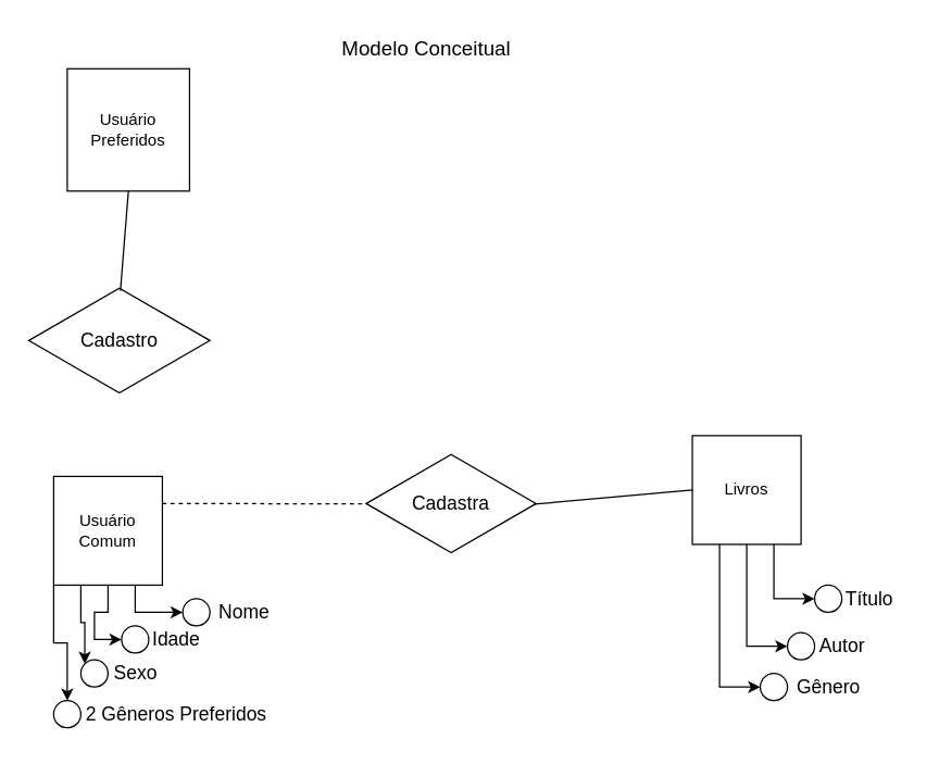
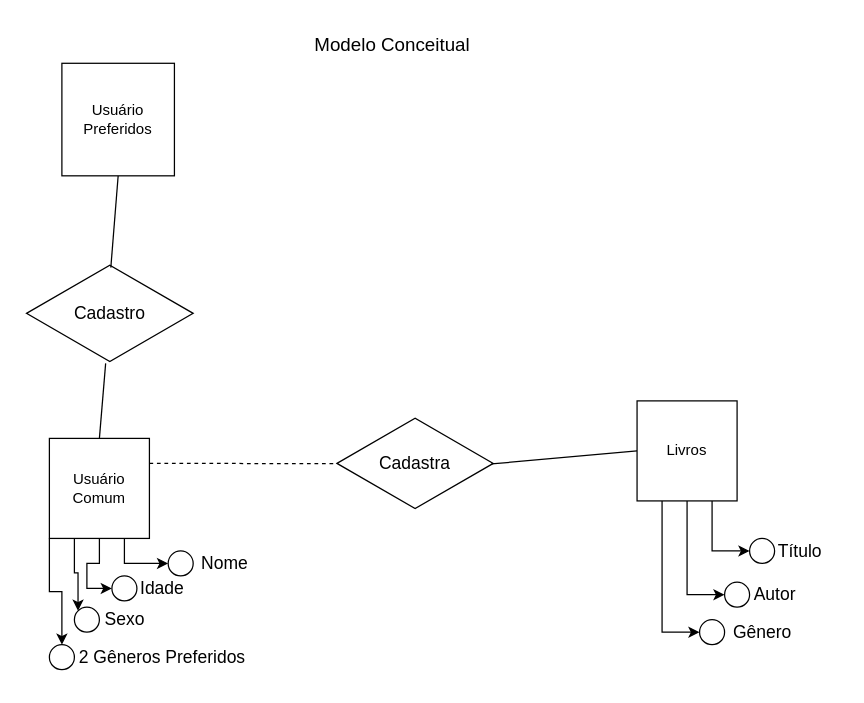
  <mxCell id="0" />
  <mxCell id="1" parent="0" />
  <mxCell id="2" style="edgeStyle=orthogonalEdgeStyle;rounded=0;orthogonalLoop=1;jettySize=auto;html=1;exitX=0.75;exitY=1;exitDx=0;exitDy=0;entryX=0;entryY=0.5;entryDx=0;entryDy=0;fontFamily=Helvetica;fontSize=12;fontColor=default;" edge="1" parent="1" source="28" target="8"><mxGeometry relative="1" as="geometry" /></mxCell>
  <mxCell id="3" value="&lt;font style=&quot;font-size: 15px;&quot;&gt;Modelo Conceitual&lt;/font&gt;" style="text;html=1;align=center;verticalAlign=middle;resizable=0;points=[];autosize=1;strokeColor=none;fillColor=none;" vertex="1" parent="1"><mxGeometry x="238" y="20" width="150" height="30" as="geometry" /></mxCell>
  <mxCell id="4" value="&lt;font style=&quot;font-size: 14px;&quot;&gt;Idade&lt;/font&gt;" style="text;html=1;align=center;verticalAlign=middle;resizable=0;points=[];autosize=1;strokeColor=none;fillColor=none;" vertex="1" parent="1"><mxGeometry x="99" y="455" width="60" height="30" as="geometry" /></mxCell>
  <mxCell id="5" value="&lt;font style=&quot;font-size: 14px;&quot;&gt;Sexo&lt;/font&gt;" style="text;html=1;align=center;verticalAlign=middle;resizable=0;points=[];autosize=1;strokeColor=none;fillColor=none;" vertex="1" parent="1"><mxGeometry x="69" y="480" width="60" height="30" as="geometry" /></mxCell>
  <mxCell id="6" value="&lt;font style=&quot;font-size: 14px;&quot;&gt;Nome&lt;/font&gt;" style="text;html=1;align=center;verticalAlign=middle;resizable=0;points=[];autosize=1;strokeColor=none;fillColor=none;" vertex="1" parent="1"><mxGeometry x="149" y="435" width="60" height="30" as="geometry" /></mxCell>
  <mxCell id="7" value="&lt;font style=&quot;font-size: 14px;&quot;&gt;2 Gêneros Preferidos&lt;/font&gt;" style="text;html=1;align=center;verticalAlign=middle;resizable=0;points=[];autosize=1;strokeColor=none;fillColor=none;" vertex="1" parent="1"><mxGeometry x="49" y="510" width="160" height="30" as="geometry" /></mxCell>
  <mxCell id="8" value="" style="ellipse;whiteSpace=wrap;html=1;" vertex="1" parent="1"><mxGeometry x="134" y="440" width="20" height="20" as="geometry" /></mxCell>
  <mxCell id="9" value="" style="ellipse;whiteSpace=wrap;html=1;" vertex="1" parent="1"><mxGeometry x="89" y="460" width="20" height="20" as="geometry" /></mxCell>
  <mxCell id="10" value="" style="ellipse;whiteSpace=wrap;html=1;" vertex="1" parent="1"><mxGeometry x="59" y="485" width="20" height="20" as="geometry" /></mxCell>
  <mxCell id="11" value="" style="ellipse;whiteSpace=wrap;html=1;" vertex="1" parent="1"><mxGeometry x="39" y="515" width="20" height="20" as="geometry" /></mxCell>
  <mxCell id="12" value="&lt;font style=&quot;font-size: 14px;&quot;&gt;Cadastro&lt;/font&gt;" style="html=1;whiteSpace=wrap;aspect=fixed;shape=isoRectangle;" vertex="1" parent="1"><mxGeometry x="20.66" y="210" width="133.34" height="80" as="geometry" /></mxCell>
  <mxCell id="13" value="&lt;font style=&quot;font-size: 14px;&quot;&gt;Cadastra&lt;/font&gt;" style="html=1;whiteSpace=wrap;aspect=fixed;shape=isoRectangle;" vertex="1" parent="1"><mxGeometry x="269" y="332.5" width="125" height="75" as="geometry" /></mxCell>
  <mxCell id="14" value="" style="endArrow=none;html=1;rounded=0;entryX=-0.006;entryY=0.502;entryDx=0;entryDy=0;entryPerimeter=0;exitX=1;exitY=0.25;exitDx=0;exitDy=0;dashed=1;" edge="1" parent="1" source="28" target="13"><mxGeometry width="50" height="50" relative="1" as="geometry"><mxPoint x="154" y="370" as="sourcePoint" /><mxPoint x="209" y="422.5" as="targetPoint" /></mxGeometry></mxCell>
  <mxCell id="15" value="" style="endArrow=none;html=1;rounded=0;entryX=0;entryY=0.5;entryDx=0;entryDy=0;exitX=0.989;exitY=0.506;exitDx=0;exitDy=0;exitPerimeter=0;" edge="1" parent="1" source="13" target="32"><mxGeometry width="50" height="50" relative="1" as="geometry"><mxPoint x="389" y="460" as="sourcePoint" /><mxPoint x="489" y="370" as="targetPoint" /></mxGeometry></mxCell>
  <mxCell id="16" value="" style="endArrow=none;html=1;rounded=0;entryX=0.5;entryY=1;entryDx=0;entryDy=0;exitX=0.506;exitY=0.043;exitDx=0;exitDy=0;exitPerimeter=0;" edge="1" parent="1" source="12" target="24"><mxGeometry width="50" height="50" relative="1" as="geometry"><mxPoint x="59" y="270" as="sourcePoint" /><mxPoint x="89.83" y="130" as="targetPoint" /></mxGeometry></mxCell>
+ <mxCell id="17" value="" style="endArrow=none;html=1;rounded=0;exitX=0.5;exitY=0;exitDx=0;exitDy=0;" edge="1" parent="1" source="28" target="12"><mxGeometry width="50" height="50" relative="1" as="geometry"><mxPoint x="87" y="310" as="sourcePoint" /><mxPoint x="89" y="370" as="targetPoint" /></mxGeometry></mxCell>
  <mxCell id="18" value="" style="ellipse;whiteSpace=wrap;html=1;" vertex="1" parent="1"><mxGeometry x="559" y="495" width="20" height="20" as="geometry" /></mxCell>
  <mxCell id="19" value="" style="ellipse;whiteSpace=wrap;html=1;" vertex="1" parent="1"><mxGeometry x="599" y="430" width="20" height="20" as="geometry" /></mxCell>
  <mxCell id="20" value="" style="ellipse;whiteSpace=wrap;html=1;" vertex="1" parent="1"><mxGeometry x="579" y="465" width="20" height="20" as="geometry" /></mxCell>
  <mxCell id="21" value="&lt;font style=&quot;font-size: 14px;&quot;&gt;Título&lt;/font&gt;" style="text;html=1;align=center;verticalAlign=middle;resizable=0;points=[];autosize=1;strokeColor=none;fillColor=none;" vertex="1" parent="1"><mxGeometry x="609" y="425" width="60" height="30" as="geometry" /></mxCell>
  <mxCell id="22" value="&lt;font style=&quot;font-size: 14px;&quot;&gt;Autor&lt;/font&gt;" style="text;html=1;align=center;verticalAlign=middle;resizable=0;points=[];autosize=1;strokeColor=none;fillColor=none;" vertex="1" parent="1"><mxGeometry x="589" y="460" width="60" height="30" as="geometry" /></mxCell>
  <mxCell id="23" value="&lt;font style=&quot;font-size: 14px;&quot;&gt;Gênero&lt;/font&gt;" style="text;html=1;align=center;verticalAlign=middle;resizable=0;points=[];autosize=1;strokeColor=none;fillColor=none;" vertex="1" parent="1"><mxGeometry x="574" y="490" width="70" height="30" as="geometry" /></mxCell>
  <mxCell id="24" value="Usuário Preferidos" style="whiteSpace=wrap;html=1;aspect=fixed;" vertex="1" parent="1"><mxGeometry x="49" y="50" width="90" height="90" as="geometry" /></mxCell>
  <mxCell id="25" style="edgeStyle=orthogonalEdgeStyle;rounded=0;orthogonalLoop=1;jettySize=auto;html=1;exitX=0.5;exitY=1;exitDx=0;exitDy=0;entryX=0;entryY=0.5;entryDx=0;entryDy=0;fontFamily=Helvetica;fontSize=12;fontColor=default;" edge="1" parent="1" source="28" target="9"><mxGeometry relative="1" as="geometry" /></mxCell>
  <mxCell id="26" style="edgeStyle=orthogonalEdgeStyle;rounded=0;orthogonalLoop=1;jettySize=auto;html=1;exitX=0.25;exitY=1;exitDx=0;exitDy=0;entryX=0;entryY=0;entryDx=0;entryDy=0;fontFamily=Helvetica;fontSize=12;fontColor=default;" edge="1" parent="1" source="28" target="10"><mxGeometry relative="1" as="geometry" /></mxCell>
  <mxCell id="27" style="edgeStyle=orthogonalEdgeStyle;rounded=0;orthogonalLoop=1;jettySize=auto;html=1;exitX=0;exitY=1;exitDx=0;exitDy=0;entryX=0.5;entryY=0;entryDx=0;entryDy=0;fontFamily=Helvetica;fontSize=12;fontColor=default;" edge="1" parent="1" source="28" target="11"><mxGeometry relative="1" as="geometry" /></mxCell>
  <mxCell id="28" value="Usuário Comum" style="whiteSpace=wrap;html=1;aspect=fixed;rounded=0;strokeColor=default;align=center;verticalAlign=middle;fontFamily=Helvetica;fontSize=12;fontColor=default;fillColor=default;" vertex="1" parent="1"><mxGeometry x="39" y="350" width="80" height="80" as="geometry" /></mxCell>
  <mxCell id="29" style="edgeStyle=orthogonalEdgeStyle;rounded=0;orthogonalLoop=1;jettySize=auto;html=1;exitX=0.25;exitY=1;exitDx=0;exitDy=0;entryX=0;entryY=0.5;entryDx=0;entryDy=0;fontFamily=Helvetica;fontSize=12;fontColor=default;" edge="1" parent="1" source="32" target="18"><mxGeometry relative="1" as="geometry" /></mxCell>
  <mxCell id="30" style="edgeStyle=orthogonalEdgeStyle;rounded=0;orthogonalLoop=1;jettySize=auto;html=1;exitX=0.5;exitY=1;exitDx=0;exitDy=0;entryX=0;entryY=0.5;entryDx=0;entryDy=0;fontFamily=Helvetica;fontSize=12;fontColor=default;" edge="1" parent="1" source="32" target="20"><mxGeometry relative="1" as="geometry" /></mxCell>
  <mxCell id="31" style="edgeStyle=orthogonalEdgeStyle;rounded=0;orthogonalLoop=1;jettySize=auto;html=1;exitX=0.75;exitY=1;exitDx=0;exitDy=0;entryX=0;entryY=0.5;entryDx=0;entryDy=0;fontFamily=Helvetica;fontSize=12;fontColor=default;" edge="1" parent="1" source="32" target="19"><mxGeometry relative="1" as="geometry" /></mxCell>
  <mxCell id="32" value="Livros" style="whiteSpace=wrap;html=1;aspect=fixed;rounded=0;strokeColor=default;align=center;verticalAlign=middle;fontFamily=Helvetica;fontSize=12;fontColor=default;fillColor=default;" vertex="1" parent="1"><mxGeometry x="509" y="320" width="80" height="80" as="geometry" /></mxCell>
